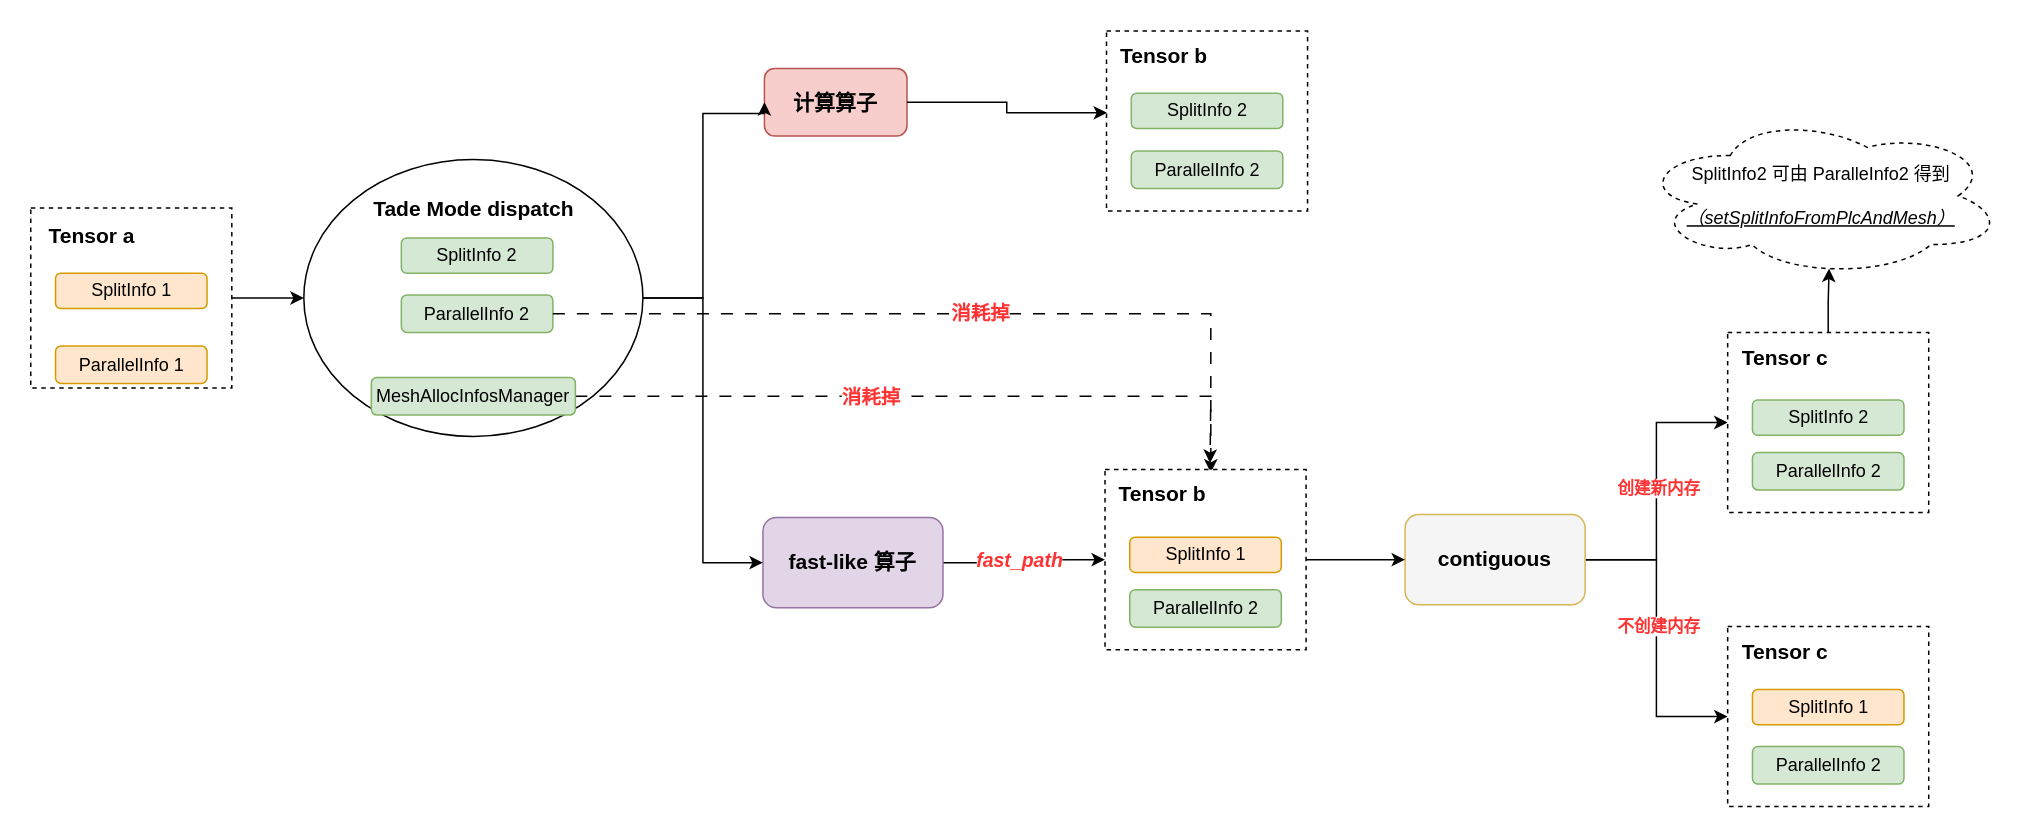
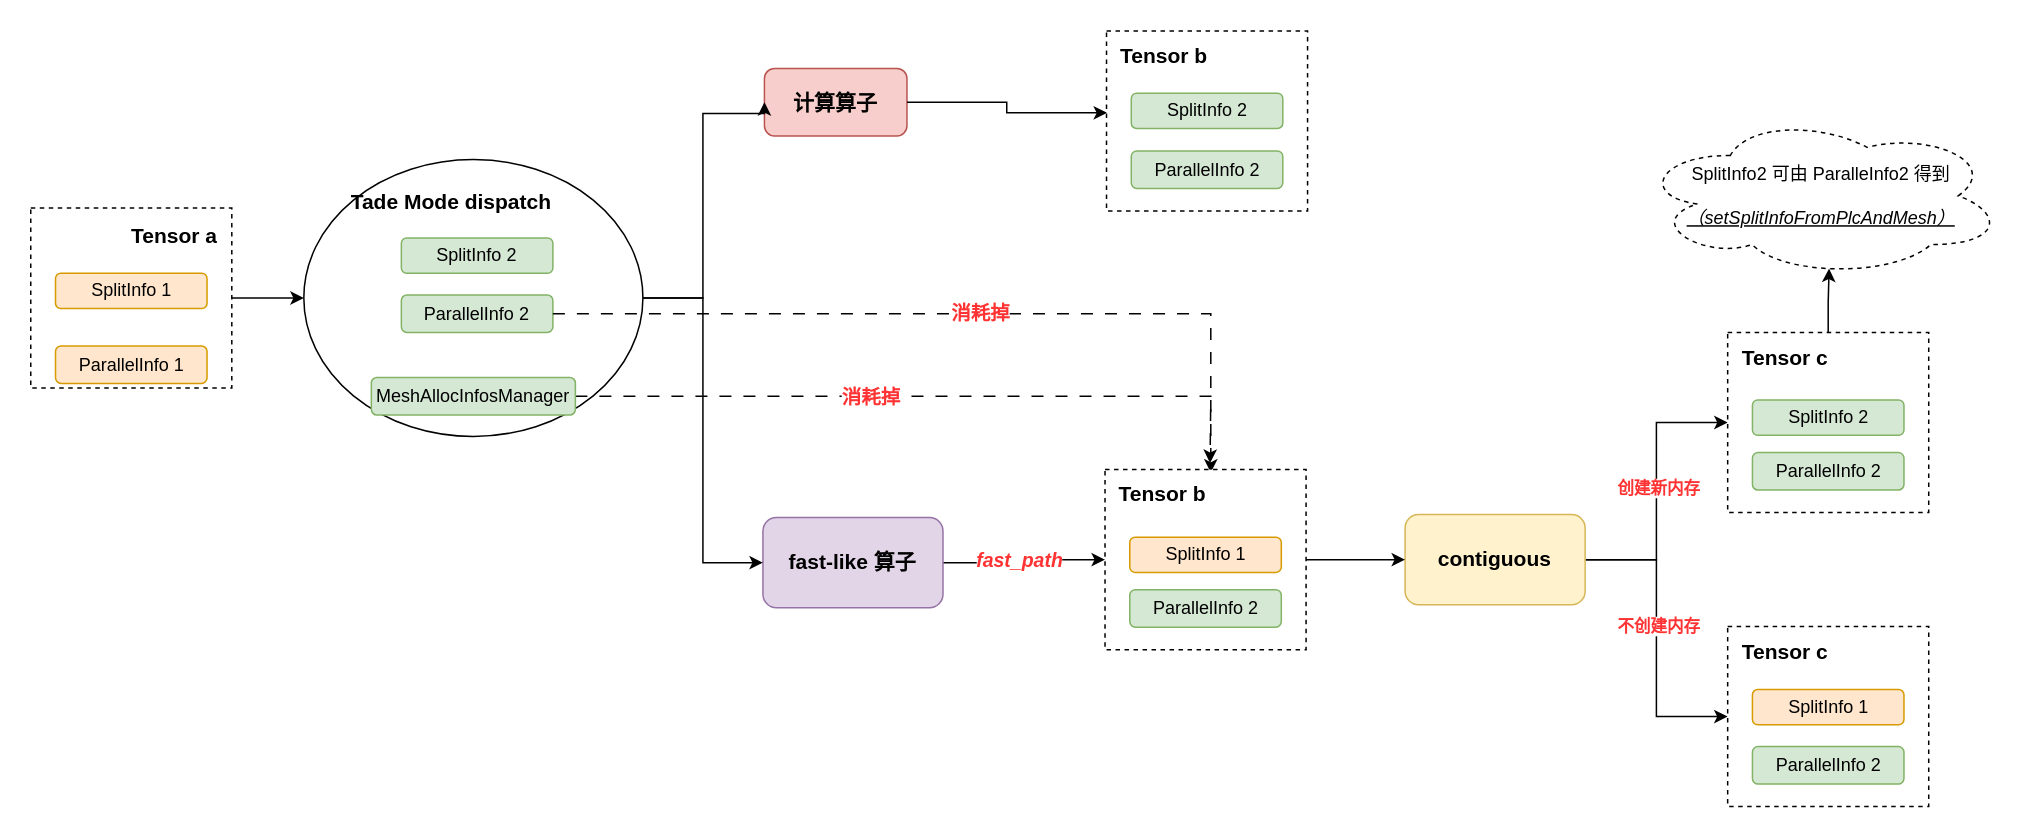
  <mxCell id="0" />
  <mxCell id="1" parent="0" />
  <mxCell id="2" value="&lt;font style=&quot;font-size: 14px;&quot;&gt;&lt;b&gt;计算算子&lt;/b&gt;&lt;/font&gt;" style="rounded=1;whiteSpace=wrap;html=1;fillColor=#f8cecc;strokeColor=#b85450;" parent="1" vertex="1"><mxGeometry x="509" y="45" width="95" height="45" as="geometry" /></mxCell>
  <mxCell id="3" style="edgeStyle=orthogonalEdgeStyle;rounded=0;orthogonalLoop=1;jettySize=auto;html=1;entryX=0;entryY=0.5;entryDx=0;entryDy=0;" parent="1" source="17" target="32" edge="1"><mxGeometry relative="1" as="geometry" /></mxCell>
  <mxCell id="4" style="edgeStyle=orthogonalEdgeStyle;rounded=0;orthogonalLoop=1;jettySize=auto;html=1;entryX=0;entryY=0.5;entryDx=0;entryDy=0;" parent="1" source="32" target="2" edge="1"><mxGeometry relative="1" as="geometry"><Array as="points"><mxPoint x="468" y="198" /><mxPoint x="468" y="75" /></Array></mxGeometry></mxCell>
  <mxCell id="5" style="edgeStyle=orthogonalEdgeStyle;rounded=0;orthogonalLoop=1;jettySize=auto;html=1;entryX=0.003;entryY=0.455;entryDx=0;entryDy=0;entryPerimeter=0;" parent="1" source="2" target="22" edge="1"><mxGeometry relative="1" as="geometry" /></mxCell>
  <mxCell id="6" style="edgeStyle=orthogonalEdgeStyle;rounded=0;orthogonalLoop=1;jettySize=auto;html=1;entryX=0;entryY=0.5;entryDx=0;entryDy=0;" parent="1" source="8" target="45" edge="1"><mxGeometry relative="1" as="geometry" /></mxCell>
  <mxCell id="7" value="&lt;span style=&quot;font-size: 13px;&quot;&gt;fast_path&lt;/span&gt;" style="edgeLabel;html=1;align=center;verticalAlign=middle;resizable=0;points=[];fontStyle=3;fontColor=#FF3333;" parent="6" vertex="1" connectable="0"><mxGeometry x="0.111" relative="1" as="geometry"><mxPoint x="-9" as="offset" /></mxGeometry></mxCell>
  <mxCell id="8" value="&lt;font style=&quot;font-size: 14px;&quot;&gt;&lt;b&gt;fast-like 算子&lt;/b&gt;&lt;/font&gt;" style="rounded=1;whiteSpace=wrap;html=1;fillColor=#e1d5e7;strokeColor=#9673a6;" parent="1" vertex="1"><mxGeometry x="508" y="344.4" width="120" height="60" as="geometry" /></mxCell>
  <mxCell id="9" style="edgeStyle=orthogonalEdgeStyle;rounded=0;orthogonalLoop=1;jettySize=auto;html=1;entryX=0;entryY=0.5;entryDx=0;entryDy=0;" parent="1" source="32" target="8" edge="1"><mxGeometry relative="1" as="geometry" /></mxCell>
  <mxCell id="10" style="edgeStyle=orthogonalEdgeStyle;rounded=0;orthogonalLoop=1;jettySize=auto;html=1;entryX=0;entryY=0.5;entryDx=0;entryDy=0;" parent="1" source="14" target="27" edge="1"><mxGeometry relative="1" as="geometry" /></mxCell>
  <mxCell id="11" value="&lt;b&gt;&lt;font style=&quot;color: rgb(255, 51, 51);&quot;&gt;创建新内存&lt;/font&gt;&lt;/b&gt;" style="edgeLabel;html=1;align=center;verticalAlign=middle;resizable=0;points=[];" parent="10" vertex="1" connectable="0"><mxGeometry x="0.017" y="-1" relative="1" as="geometry"><mxPoint as="offset" /></mxGeometry></mxCell>
  <mxCell id="12" style="edgeStyle=orthogonalEdgeStyle;rounded=0;orthogonalLoop=1;jettySize=auto;html=1;entryX=0;entryY=0.5;entryDx=0;entryDy=0;" parent="1" source="14" target="42" edge="1"><mxGeometry relative="1" as="geometry" /></mxCell>
  <mxCell id="13" value="&lt;font style=&quot;color: rgb(255, 51, 51);&quot;&gt;&lt;b&gt;不创建内存&lt;/b&gt;&lt;/font&gt;" style="edgeLabel;html=1;align=center;verticalAlign=middle;resizable=0;points=[];" parent="12" vertex="1" connectable="0"><mxGeometry x="-0.081" y="1" relative="1" as="geometry"><mxPoint as="offset" /></mxGeometry></mxCell>
- <mxCell id="14" value="&lt;font style=&quot;font-size: 14px;&quot;&gt;&lt;b&gt;contiguous&lt;/b&gt;&lt;/font&gt;" style="rounded=1;whiteSpace=wrap;html=1;fillColor=#f5f5f5;strokeColor=#d6b656;" parent="1" vertex="1"><mxGeometry x="936" y="342.4" width="120" height="60" as="geometry" /></mxCell>
+ <mxCell id="14" value="&lt;font style=&quot;font-size: 14px;&quot;&gt;&lt;b&gt;contiguous&lt;/b&gt;&lt;/font&gt;" style="rounded=1;whiteSpace=wrap;html=1;fillColor=#fff2cc;strokeColor=#d6b656;" parent="1" vertex="1"><mxGeometry x="936" y="342.4" width="120" height="60" as="geometry" /></mxCell>
  <mxCell id="15" style="edgeStyle=orthogonalEdgeStyle;rounded=0;orthogonalLoop=1;jettySize=auto;html=1;" parent="1" source="45" target="14" edge="1"><mxGeometry relative="1" as="geometry" /></mxCell>
  <mxCell id="16" value="" style="group" parent="1" vertex="1" connectable="0"><mxGeometry x="20" y="138" width="134" height="120" as="geometry" /></mxCell>
  <mxCell id="17" value="" style="rounded=0;whiteSpace=wrap;html=1;dashed=1;container=0;" parent="16" vertex="1"><mxGeometry width="134" height="120" as="geometry" /></mxCell>
  <mxCell id="18" value="SplitInfo 1" style="rounded=1;whiteSpace=wrap;html=1;fillColor=#ffe6cc;strokeColor=#d79b00;container=0;" parent="16" vertex="1"><mxGeometry x="16.5" y="43.5" width="101" height="23.5" as="geometry" /></mxCell>
- <mxCell id="19" value="&lt;b&gt;&lt;font style=&quot;font-size: 14px;&quot;&gt;Tensor a&lt;/font&gt;&lt;/b&gt;" style="text;html=1;align=center;verticalAlign=middle;whiteSpace=wrap;rounded=0;container=0;" parent="16" vertex="1"><mxGeometry x="10.5" y="4" width="60" height="30" as="geometry" /></mxCell>
+ <mxCell id="19" value="&lt;b&gt;&lt;font style=&quot;font-size: 14px;&quot;&gt;Tensor a&lt;/font&gt;&lt;/b&gt;" style="text;html=1;align=center;verticalAlign=middle;whiteSpace=wrap;rounded=0;container=0;" parent="16" vertex="1"><mxGeometry x="65.5" y="4" width="60" height="30" as="geometry" /></mxCell>
  <mxCell id="20" value="ParallelInfo 1" style="rounded=1;whiteSpace=wrap;html=1;fillColor=#ffe6cc;strokeColor=#d79b00;container=0;" parent="16" vertex="1"><mxGeometry x="16.5" y="92" width="101" height="25" as="geometry" /></mxCell>
  <mxCell id="21" value="" style="group" parent="1" vertex="1" connectable="0"><mxGeometry x="737" y="20" width="134" height="120" as="geometry" /></mxCell>
  <mxCell id="22" value="" style="rounded=0;whiteSpace=wrap;html=1;movable=1;resizable=1;rotatable=1;deletable=1;editable=1;locked=0;connectable=1;dashed=1;container=0;" parent="21" vertex="1"><mxGeometry width="134" height="120" as="geometry" /></mxCell>
  <mxCell id="23" value="SplitInfo 2" style="rounded=1;whiteSpace=wrap;html=1;fillColor=#d5e8d4;strokeColor=#82b366;container=0;" parent="21" vertex="1"><mxGeometry x="16.5" y="41.5" width="101" height="23.5" as="geometry" /></mxCell>
  <mxCell id="24" value="&lt;b&gt;&lt;font style=&quot;font-size: 14px;&quot;&gt;Tensor b&lt;/font&gt;&lt;/b&gt;" style="text;html=1;align=center;verticalAlign=middle;whiteSpace=wrap;rounded=0;container=0;" parent="21" vertex="1"><mxGeometry x="6" y="2" width="64.5" height="30" as="geometry" /></mxCell>
  <mxCell id="25" value="ParallelInfo 2" style="rounded=1;whiteSpace=wrap;html=1;fillColor=#d5e8d4;strokeColor=#82b366;container=0;" parent="21" vertex="1"><mxGeometry x="16.5" y="80" width="101" height="25" as="geometry" /></mxCell>
  <mxCell id="26" value="" style="group" parent="1" vertex="1" connectable="0"><mxGeometry x="1151" y="221" width="134" height="120" as="geometry" /></mxCell>
  <mxCell id="27" value="" style="rounded=0;whiteSpace=wrap;html=1;movable=1;resizable=1;rotatable=1;deletable=1;editable=1;locked=0;connectable=1;dashed=1;container=0;" parent="26" vertex="1"><mxGeometry width="134" height="120" as="geometry" /></mxCell>
  <mxCell id="28" value="&lt;b&gt;&lt;font style=&quot;font-size: 14px;&quot;&gt;Tensor c&lt;/font&gt;&lt;/b&gt;" style="text;html=1;align=center;verticalAlign=middle;whiteSpace=wrap;rounded=0;container=0;" parent="26" vertex="1"><mxGeometry x="6" y="2" width="64.5" height="30" as="geometry" /></mxCell>
  <mxCell id="29" value="ParallelInfo 2" style="rounded=1;whiteSpace=wrap;html=1;fillColor=#d5e8d4;strokeColor=#82b366;container=0;" parent="26" vertex="1"><mxGeometry x="16.5" y="80" width="101" height="25" as="geometry" /></mxCell>
  <mxCell id="30" value="SplitInfo 2" style="rounded=1;whiteSpace=wrap;html=1;fillColor=#d5e8d4;strokeColor=#82b366;container=0;" parent="26" vertex="1"><mxGeometry x="16.5" y="45" width="101" height="23.5" as="geometry" /></mxCell>
  <mxCell id="31" value="SplitInfo2 可由 ParalleInfo2 得到&lt;div&gt;&lt;br&gt;&lt;i&gt;&lt;u&gt;（setSplitInfoFromPlcAndMesh）&lt;/u&gt;&lt;/i&gt;&lt;/div&gt;" style="ellipse;shape=cloud;whiteSpace=wrap;html=1;dashed=1;" parent="1" vertex="1"><mxGeometry x="1092" y="76" width="243" height="108" as="geometry" /></mxCell>
  <mxCell id="32" value="" style="ellipse;whiteSpace=wrap;html=1;" parent="1" vertex="1"><mxGeometry x="202" y="105.75" width="226" height="184.5" as="geometry" /></mxCell>
- <mxCell id="33" value="&lt;font style=&quot;font-size: 14px;&quot;&gt;&lt;b&gt;Tade Mode dispatch&lt;/b&gt;&lt;/font&gt;" style="text;html=1;align=center;verticalAlign=middle;whiteSpace=wrap;rounded=0;" parent="1" vertex="1"><mxGeometry x="245.5" y="124" width="139" height="30" as="geometry" /></mxCell>
+ <mxCell id="33" value="&lt;font style=&quot;font-size: 14px;&quot;&gt;&lt;b&gt;Tade Mode dispatch&lt;/b&gt;&lt;/font&gt;" style="text;html=1;align=center;verticalAlign=middle;whiteSpace=wrap;rounded=0;" parent="1" vertex="1"><mxGeometry x="230.5" y="119" width="139" height="30" as="geometry" /></mxCell>
  <mxCell id="34" value="ParallelInfo 2" style="rounded=1;whiteSpace=wrap;html=1;fillColor=#d5e8d4;strokeColor=#82b366;container=0;" parent="1" vertex="1"><mxGeometry x="267" y="196" width="101" height="25" as="geometry" /></mxCell>
  <mxCell id="35" value="SplitInfo 2" style="rounded=1;whiteSpace=wrap;html=1;fillColor=#d5e8d4;strokeColor=#82b366;container=0;" parent="1" vertex="1"><mxGeometry x="267" y="158" width="101" height="23.5" as="geometry" /></mxCell>
  <mxCell id="36" style="edgeStyle=orthogonalEdgeStyle;rounded=0;orthogonalLoop=1;jettySize=auto;html=1;dashed=1;dashPattern=8 8;" parent="1" source="38" edge="1"><mxGeometry relative="1" as="geometry"><mxPoint x="806" y="308" as="targetPoint" /></mxGeometry></mxCell>
  <mxCell id="37" value="&lt;font style=&quot;color: rgb(255, 51, 51); font-size: 13px;&quot;&gt;&lt;b&gt;消耗掉&lt;/b&gt;&lt;/font&gt;" style="edgeLabel;html=1;align=center;verticalAlign=middle;resizable=0;points=[];" parent="36" vertex="1" connectable="0"><mxGeometry x="-0.168" y="-3" relative="1" as="geometry"><mxPoint x="1" y="-3" as="offset" /></mxGeometry></mxCell>
  <mxCell id="38" value="MeshAllocInfosManager" style="rounded=1;whiteSpace=wrap;html=1;fillColor=#d5e8d4;strokeColor=#82b366;container=0;" parent="1" vertex="1"><mxGeometry x="247" y="251" width="136" height="25" as="geometry" /></mxCell>
  <mxCell id="39" style="edgeStyle=orthogonalEdgeStyle;rounded=0;orthogonalLoop=1;jettySize=auto;html=1;entryX=1;entryY=0;entryDx=0;entryDy=0;dashed=1;dashPattern=8 8;exitX=1;exitY=0.5;exitDx=0;exitDy=0;" parent="1" source="34" target="46" edge="1"><mxGeometry relative="1" as="geometry"><mxPoint x="390" y="213.001" as="sourcePoint" /><mxPoint x="835.586" y="320.53" as="targetPoint" /></mxGeometry></mxCell>
  <mxCell id="40" value="&lt;font style=&quot;color: rgb(255, 51, 51); font-size: 13px;&quot;&gt;&lt;b&gt;消耗掉&lt;/b&gt;&lt;/font&gt;" style="edgeLabel;html=1;align=center;verticalAlign=middle;resizable=0;points=[];" parent="39" vertex="1" connectable="0"><mxGeometry x="0.054" relative="1" as="geometry"><mxPoint x="-3" y="-1" as="offset" /></mxGeometry></mxCell>
  <mxCell id="41" style="edgeStyle=orthogonalEdgeStyle;rounded=0;orthogonalLoop=1;jettySize=auto;html=1;entryX=0.521;entryY=0.948;entryDx=0;entryDy=0;entryPerimeter=0;" parent="1" source="27" target="31" edge="1"><mxGeometry relative="1" as="geometry" /></mxCell>
  <mxCell id="42" value="" style="rounded=0;whiteSpace=wrap;html=1;movable=1;resizable=1;rotatable=1;deletable=1;editable=1;locked=0;connectable=1;dashed=1;container=0;" parent="1" vertex="1"><mxGeometry x="1151" y="417" width="134" height="120" as="geometry" /></mxCell>
  <mxCell id="43" value="&lt;b&gt;&lt;font style=&quot;font-size: 14px;&quot;&gt;Tensor c&lt;/font&gt;&lt;/b&gt;" style="text;html=1;align=center;verticalAlign=middle;whiteSpace=wrap;rounded=0;container=0;" parent="1" vertex="1"><mxGeometry x="1157" y="419" width="64.5" height="30" as="geometry" /></mxCell>
  <mxCell id="44" value="ParallelInfo 2" style="rounded=1;whiteSpace=wrap;html=1;fillColor=#d5e8d4;strokeColor=#82b366;container=0;" parent="1" vertex="1"><mxGeometry x="1167.5" y="497" width="101" height="25" as="geometry" /></mxCell>
  <mxCell id="45" value="" style="rounded=0;whiteSpace=wrap;html=1;movable=1;resizable=1;rotatable=1;deletable=1;editable=1;locked=0;connectable=1;dashed=1;container=0;" parent="1" vertex="1"><mxGeometry x="736" y="312.4" width="134" height="120" as="geometry" /></mxCell>
  <mxCell id="46" value="&lt;b&gt;&lt;font style=&quot;font-size: 14px;&quot;&gt;Tensor b&lt;/font&gt;&lt;/b&gt;" style="text;html=1;align=center;verticalAlign=middle;whiteSpace=wrap;rounded=0;container=0;" parent="1" vertex="1"><mxGeometry x="742" y="314.4" width="64.5" height="30" as="geometry" /></mxCell>
  <mxCell id="47" value="ParallelInfo 2" style="rounded=1;whiteSpace=wrap;html=1;fillColor=#d5e8d4;strokeColor=#82b366;container=0;" parent="1" vertex="1"><mxGeometry x="752.5" y="392.4" width="101" height="25" as="geometry" /></mxCell>
  <mxCell id="48" value="SplitInfo 1" style="rounded=1;whiteSpace=wrap;html=1;fillColor=#ffe6cc;strokeColor=#d79b00;container=0;" parent="1" vertex="1"><mxGeometry x="752.5" y="357.4" width="101" height="23.5" as="geometry" /></mxCell>
  <mxCell id="49" value="SplitInfo 1" style="rounded=1;whiteSpace=wrap;html=1;fillColor=#ffe6cc;strokeColor=#d79b00;container=0;" parent="1" vertex="1"><mxGeometry x="1167.5" y="459" width="101" height="23.5" as="geometry" /></mxCell>
